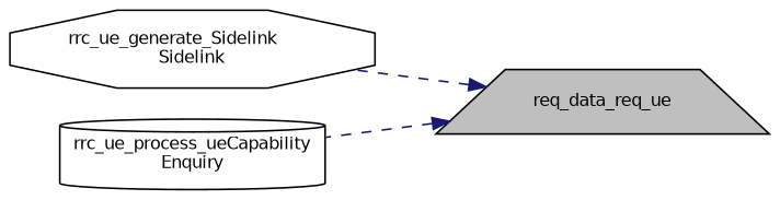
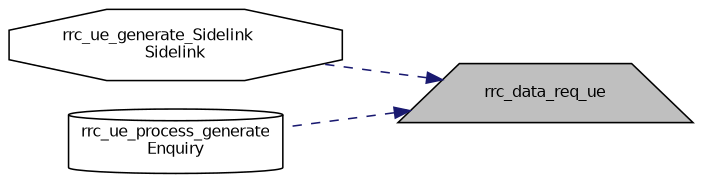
  digraph {
    rankdir=RL
    node [color=black fillcolor=white fontname=Helvetica fontsize=10 style=filled]
    edge [color=midnightblue dir=back fontname=Helvetica fontsize=10 labelfontname=Helvetica labelfontsize=10 style=dashed]
-   n1 [fillcolor=grey75 fontcolor=black height=0.2 label=req_data_req_ue shape=trapezium width=0.4]
+   n1 [fillcolor=grey75 fontcolor=black height=0.2 label=rrc_data_req_ue shape=trapezium width=0.4]
    n2 [height=0.2 label="rrc_ue_generate_Sidelink\lSidelink" shape=octagon width=0.4]
-   n3 [height=0.2 label="rrc_ue_process_ueCapability\lEnquiry" shape=cylinder width=0.4]
+   n3 [height=0.2 label="rrc_ue_process_generate\lEnquiry" shape=cylinder width=0.4]
    n1 -> n2
    n1 -> n3
  }
